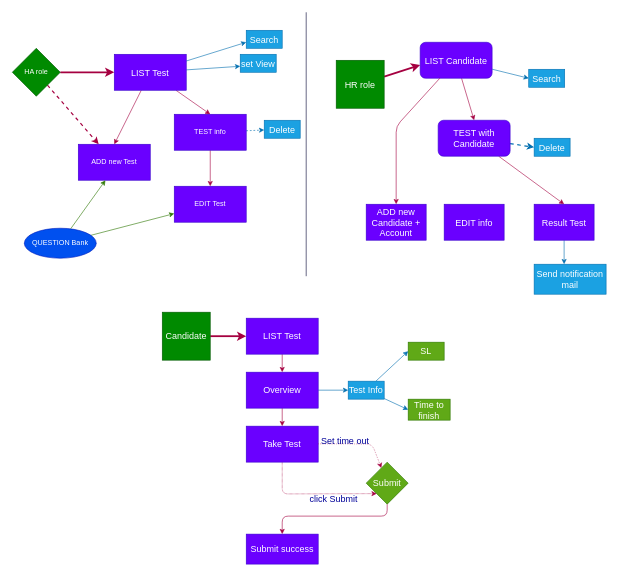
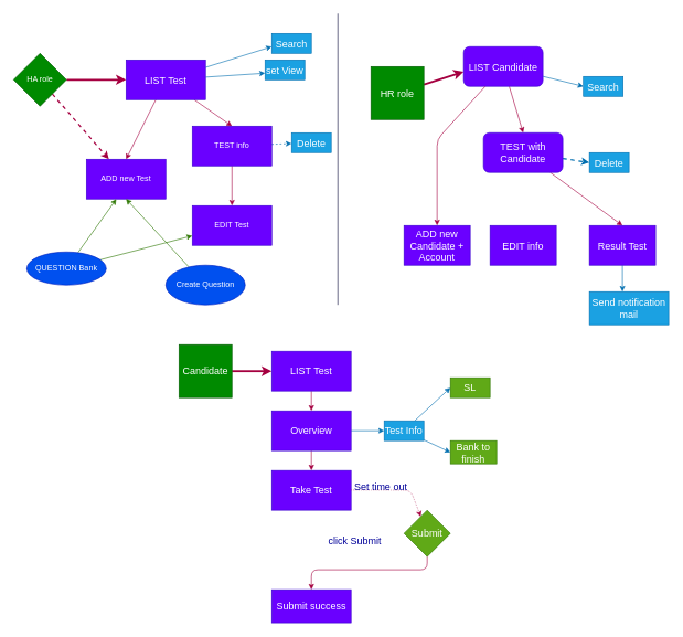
  <mxCell id="0" />
  <mxCell id="1" parent="0" />
  <mxCell id="2" style="edgeStyle=none;html=1;entryX=0;entryY=0.5;entryDx=0;entryDy=0;fillColor=#d80073;strokeColor=#A50040;strokeWidth=3;" parent="1" source="4" target="9" edge="1"><mxGeometry relative="1" as="geometry" /></mxCell>
  <mxCell id="3" style="edgeStyle=none;html=1;fontSize=15;fontColor=#000099;strokeColor=#A50040;strokeWidth=2;fillColor=#d80073;dashed=1;" parent="1" source="4" target="10" edge="1"><mxGeometry relative="1" as="geometry" /></mxCell>
  <mxCell id="4" value="HA role" style="rhombus;whiteSpace=wrap;html=1;aspect=fixed;fillColor=#008a00;fontColor=#ffffff;strokeColor=#005700;" parent="1" vertex="1"><mxGeometry x="20" y="80" width="80" height="80" as="geometry" /></mxCell>
  <mxCell id="5" style="edgeStyle=none;html=1;strokeWidth=1;entryX=0.5;entryY=0;entryDx=0;entryDy=0;fillColor=#d80073;strokeColor=#A50040;" parent="1" source="9" target="10" edge="1"><mxGeometry relative="1" as="geometry"><mxPoint x="200" y="230" as="targetPoint" /></mxGeometry></mxCell>
  <mxCell id="6" style="edgeStyle=none;html=1;entryX=0.5;entryY=0;entryDx=0;entryDy=0;strokeWidth=1;fillColor=#d80073;strokeColor=#A50040;" parent="1" source="9" target="13" edge="1"><mxGeometry relative="1" as="geometry" /></mxCell>
  <mxCell id="7" style="edgeStyle=none;html=1;strokeWidth=1;fillColor=#1ba1e2;strokeColor=#006EAF;" parent="1" source="9" edge="1"><mxGeometry relative="1" as="geometry"><mxPoint x="410" y="70" as="targetPoint" /></mxGeometry></mxCell>
  <mxCell id="8" style="edgeStyle=none;html=1;strokeWidth=1;fillColor=#1ba1e2;strokeColor=#006EAF;" parent="1" source="9" edge="1"><mxGeometry relative="1" as="geometry"><mxPoint x="400" y="110" as="targetPoint" /></mxGeometry></mxCell>
  <mxCell id="9" value="&lt;font style=&quot;font-size: 15px&quot;&gt;LIST Test&lt;/font&gt;" style="rounded=0;whiteSpace=wrap;html=1;fillColor=#6a00ff;fontColor=#ffffff;strokeColor=#3700CC;" parent="1" vertex="1"><mxGeometry x="190" y="90" width="120" height="60" as="geometry" /></mxCell>
  <mxCell id="10" value="ADD new Test" style="rounded=0;whiteSpace=wrap;html=1;fillColor=#6a00ff;fontColor=#ffffff;strokeColor=#3700CC;" parent="1" vertex="1"><mxGeometry x="130" y="240" width="120" height="60" as="geometry" /></mxCell>
  <mxCell id="11" style="edgeStyle=none;html=1;entryX=0.5;entryY=0;entryDx=0;entryDy=0;strokeWidth=1;fillColor=#d80073;strokeColor=#A50040;" parent="1" source="13" target="14" edge="1"><mxGeometry relative="1" as="geometry" /></mxCell>
  <mxCell id="12" style="edgeStyle=none;html=1;fontSize=15;fontColor=#000099;strokeColor=#006EAF;strokeWidth=1;dashed=1;fillColor=#1ba1e2;" parent="1" source="13" target="22" edge="1"><mxGeometry relative="1" as="geometry" /></mxCell>
  <mxCell id="13" value="TEST info" style="rounded=0;whiteSpace=wrap;html=1;fillColor=#6a00ff;fontColor=#ffffff;strokeColor=#3700CC;" parent="1" vertex="1"><mxGeometry x="290" y="190" width="120" height="60" as="geometry" /></mxCell>
  <mxCell id="14" value="EDIT Test" style="rounded=0;whiteSpace=wrap;html=1;fillColor=#6a00ff;fontColor=#ffffff;strokeColor=#3700CC;" parent="1" vertex="1"><mxGeometry x="290" y="310" width="120" height="60" as="geometry" /></mxCell>
  <mxCell id="15" style="edgeStyle=none;html=1;entryX=0.377;entryY=1.003;entryDx=0;entryDy=0;entryPerimeter=0;strokeWidth=1;fillColor=#60a917;strokeColor=#2D7600;" parent="1" source="17" target="10" edge="1"><mxGeometry relative="1" as="geometry" /></mxCell>
  <mxCell id="16" style="edgeStyle=none;html=1;strokeWidth=1;fillColor=#60a917;strokeColor=#2D7600;" parent="1" source="17" target="14" edge="1"><mxGeometry relative="1" as="geometry" /></mxCell>
  <mxCell id="17" value="QUESTION Bank" style="ellipse;whiteSpace=wrap;html=1;fillColor=#0050ef;fontColor=#ffffff;strokeColor=#001DBC;" parent="1" vertex="1"><mxGeometry x="40" y="380" width="120" height="50" as="geometry" /></mxCell>
+ <mxCell id="18" style="edgeStyle=none;html=1;entryX=0.5;entryY=1;entryDx=0;entryDy=0;strokeWidth=1;fillColor=#60a917;strokeColor=#2D7600;" parent="1" source="19" target="10" edge="1"><mxGeometry relative="1" as="geometry" /></mxCell>
+ <mxCell id="19" value="Create Question" style="ellipse;whiteSpace=wrap;html=1;fillColor=#0050ef;fontColor=#ffffff;strokeColor=#001DBC;" parent="1" vertex="1"><mxGeometry x="250" y="400" width="120" height="60" as="geometry" /></mxCell>
  <mxCell id="20" value="Search" style="text;html=1;strokeColor=#006EAF;fillColor=#1ba1e2;align=center;verticalAlign=middle;whiteSpace=wrap;rounded=0;fontColor=#ffffff;fontSize=15;" parent="1" vertex="1"><mxGeometry x="410" y="50" width="60" height="30" as="geometry" /></mxCell>
  <mxCell id="21" value="set View" style="text;html=1;strokeColor=#006EAF;fillColor=#1ba1e2;align=center;verticalAlign=middle;whiteSpace=wrap;rounded=0;fontColor=#ffffff;fontSize=15;" parent="1" vertex="1"><mxGeometry x="400" y="90" width="60" height="30" as="geometry" /></mxCell>
  <mxCell id="22" value="Delete" style="text;html=1;strokeColor=#006EAF;fillColor=#1ba1e2;align=center;verticalAlign=middle;whiteSpace=wrap;rounded=0;fontColor=#ffffff;fontSize=15;" parent="1" vertex="1"><mxGeometry x="440" y="200" width="60" height="30" as="geometry" /></mxCell>
  <mxCell id="23" style="edgeStyle=none;html=1;entryX=0;entryY=0.63;entryDx=0;entryDy=0;fontSize=15;fontColor=#000099;strokeWidth=3;fillColor=#d80073;strokeColor=#A50040;entryPerimeter=0;" parent="1" source="24" target="27" edge="1"><mxGeometry relative="1" as="geometry" /></mxCell>
  <mxCell id="24" value="HR role" style="whiteSpace=wrap;html=1;aspect=fixed;fontSize=15;fontColor=#ffffff;fillColor=#008a00;strokeColor=#005700;" parent="1" vertex="1"><mxGeometry x="560" y="100" width="80" height="80" as="geometry" /></mxCell>
  <mxCell id="25" style="edgeStyle=none;html=1;entryX=0.5;entryY=0;entryDx=0;entryDy=0;fontSize=15;fontColor=#000099;strokeWidth=1;fillColor=#d80073;strokeColor=#A50040;" parent="1" source="27" target="31" edge="1"><mxGeometry relative="1" as="geometry" /></mxCell>
  <mxCell id="26" style="edgeStyle=none;html=1;fontSize=15;fontColor=#000099;strokeWidth=1;fillColor=#1ba1e2;strokeColor=#006EAF;entryX=0;entryY=0.5;entryDx=0;entryDy=0;" parent="1" source="27" target="34" edge="1"><mxGeometry relative="1" as="geometry"><mxPoint x="890" y="80" as="targetPoint" /></mxGeometry></mxCell>
  <mxCell id="27" value="LIST Candidate" style="rounded=1;whiteSpace=wrap;html=1;fontSize=15;fontColor=#ffffff;fillColor=#6a00ff;strokeColor=#3700CC;" parent="1" vertex="1"><mxGeometry x="700" y="70" width="120" height="60" as="geometry" /></mxCell>
  <mxCell id="28" style="edgeStyle=none;html=1;entryX=0.5;entryY=0;entryDx=0;entryDy=0;fontSize=15;fontColor=#000099;strokeWidth=1;fillColor=#d80073;strokeColor=#A50040;" parent="1" source="27" target="32" edge="1"><mxGeometry relative="1" as="geometry"><Array as="points"><mxPoint x="660" y="210" /></Array></mxGeometry></mxCell>
  <mxCell id="29" style="edgeStyle=none;html=1;fontSize=15;fontColor=#000099;strokeWidth=1;entryX=0.5;entryY=0;entryDx=0;entryDy=0;fillColor=#d80073;strokeColor=#A50040;" parent="1" source="31" target="36" edge="1"><mxGeometry relative="1" as="geometry"><mxPoint x="950" y="340" as="targetPoint" /></mxGeometry></mxCell>
  <mxCell id="30" style="edgeStyle=none;html=1;entryX=0;entryY=0.5;entryDx=0;entryDy=0;fontSize=15;fontColor=#000099;strokeWidth=2;fillColor=#1ba1e2;strokeColor=#006EAF;dashed=1;" parent="1" source="31" target="39" edge="1"><mxGeometry relative="1" as="geometry" /></mxCell>
  <mxCell id="31" value="TEST with Candidate" style="rounded=1;whiteSpace=wrap;html=1;fontSize=15;fontColor=#ffffff;fillColor=#6a00ff;strokeColor=#3700CC;" parent="1" vertex="1"><mxGeometry x="730" y="200" width="120" height="60" as="geometry" /></mxCell>
  <mxCell id="32" value="ADD new Candidate + Account" style="rounded=0;whiteSpace=wrap;html=1;fontSize=15;fontColor=#ffffff;fillColor=#6a00ff;strokeColor=#3700CC;" parent="1" vertex="1"><mxGeometry x="610" y="340" width="100" height="60" as="geometry" /></mxCell>
  <mxCell id="33" value="EDIT info" style="rounded=0;whiteSpace=wrap;html=1;fontSize=15;fontColor=#ffffff;fillColor=#6a00ff;strokeColor=#3700CC;" parent="1" vertex="1"><mxGeometry x="740" y="340" width="100" height="60" as="geometry" /></mxCell>
  <mxCell id="34" value="Search" style="text;html=1;strokeColor=#006EAF;fillColor=#1ba1e2;align=center;verticalAlign=middle;whiteSpace=wrap;rounded=0;fontSize=15;fontColor=#ffffff;" parent="1" vertex="1"><mxGeometry x="881" y="115" width="60" height="30" as="geometry" /></mxCell>
  <mxCell id="35" style="edgeStyle=none;html=1;fontSize=15;fontColor=#000099;strokeColor=#006EAF;strokeWidth=1;fillColor=#1ba1e2;" parent="1" source="36" edge="1"><mxGeometry relative="1" as="geometry"><mxPoint x="940" y="440" as="targetPoint" /></mxGeometry></mxCell>
  <mxCell id="36" value="Result Test" style="rounded=0;whiteSpace=wrap;html=1;fontSize=15;fontColor=#ffffff;fillColor=#6a00ff;strokeColor=#3700CC;" parent="1" vertex="1"><mxGeometry x="890" y="340" width="100" height="60" as="geometry" /></mxCell>
  <mxCell id="37" style="edgeStyle=none;html=1;entryX=0;entryY=0.5;entryDx=0;entryDy=0;fontSize=15;fontColor=#000099;strokeWidth=3;fillColor=#d80073;strokeColor=#A50040;" parent="1" source="38" target="41" edge="1"><mxGeometry relative="1" as="geometry" /></mxCell>
  <mxCell id="38" value="Candidate" style="whiteSpace=wrap;html=1;aspect=fixed;fontSize=15;fontColor=#ffffff;fillColor=#008a00;strokeColor=#005700;" parent="1" vertex="1"><mxGeometry x="270" y="520" width="80" height="80" as="geometry" /></mxCell>
  <mxCell id="39" value="Delete" style="text;html=1;strokeColor=#006EAF;fillColor=#1ba1e2;align=center;verticalAlign=middle;whiteSpace=wrap;rounded=0;fontSize=15;fontColor=#ffffff;" parent="1" vertex="1"><mxGeometry x="890" y="230" width="60" height="30" as="geometry" /></mxCell>
  <mxCell id="40" style="edgeStyle=none;html=1;entryX=0.5;entryY=0;entryDx=0;entryDy=0;fontSize=15;fontColor=#000099;strokeWidth=1;fillColor=#d80073;strokeColor=#A50040;" parent="1" source="41" target="44" edge="1"><mxGeometry relative="1" as="geometry" /></mxCell>
  <mxCell id="41" value="LIST Test" style="rounded=0;whiteSpace=wrap;html=1;fontSize=15;fontColor=#ffffff;fillColor=#6a00ff;strokeColor=#3700CC;" parent="1" vertex="1"><mxGeometry x="410" y="530" width="120" height="60" as="geometry" /></mxCell>
  <mxCell id="42" style="edgeStyle=none;html=1;fontSize=15;fontColor=#000099;strokeWidth=1;fillColor=#1ba1e2;strokeColor=#006EAF;entryX=0;entryY=0.5;entryDx=0;entryDy=0;" parent="1" source="44" target="47" edge="1"><mxGeometry relative="1" as="geometry"><mxPoint x="580" y="620" as="targetPoint" /></mxGeometry></mxCell>
  <mxCell id="43" style="edgeStyle=none;html=1;entryX=0.5;entryY=0;entryDx=0;entryDy=0;fontSize=15;fontColor=#000099;strokeColor=#A50040;strokeWidth=1;fillColor=#d80073;" parent="1" source="44" target="52" edge="1"><mxGeometry relative="1" as="geometry" /></mxCell>
  <mxCell id="44" value="Overview" style="rounded=0;whiteSpace=wrap;html=1;fontSize=15;fontColor=#ffffff;fillColor=#6a00ff;strokeColor=#3700CC;" parent="1" vertex="1"><mxGeometry x="410" y="620" width="120" height="60" as="geometry" /></mxCell>
  <mxCell id="45" style="edgeStyle=none;html=1;fontSize=15;fontColor=#000099;strokeWidth=1;fillColor=#1ba1e2;strokeColor=#006EAF;entryX=0;entryY=0.5;entryDx=0;entryDy=0;" parent="1" source="47" target="48" edge="1"><mxGeometry relative="1" as="geometry"><mxPoint x="670" y="580" as="targetPoint" /></mxGeometry></mxCell>
  <mxCell id="46" style="edgeStyle=none;html=1;fontSize=15;fontColor=#000099;strokeWidth=1;fillColor=#1ba1e2;strokeColor=#006EAF;entryX=0;entryY=0.5;entryDx=0;entryDy=0;" parent="1" source="47" target="49" edge="1"><mxGeometry relative="1" as="geometry"><mxPoint x="680" y="660" as="targetPoint" /></mxGeometry></mxCell>
  <mxCell id="47" value="Test Info" style="text;html=1;strokeColor=#006EAF;fillColor=#1ba1e2;align=center;verticalAlign=middle;whiteSpace=wrap;rounded=0;fontSize=15;fontColor=#ffffff;" parent="1" vertex="1"><mxGeometry x="580" y="635" width="60" height="30" as="geometry" /></mxCell>
  <mxCell id="48" value="SL" style="text;html=1;strokeColor=#2D7600;fillColor=#60a917;align=center;verticalAlign=middle;whiteSpace=wrap;rounded=0;fontSize=15;fontColor=#ffffff;" parent="1" vertex="1"><mxGeometry x="680" y="570" width="60" height="30" as="geometry" /></mxCell>
- <mxCell id="49" value="Time to finish" style="text;html=1;strokeColor=#2D7600;fillColor=#60a917;align=center;verticalAlign=middle;whiteSpace=wrap;rounded=0;fontSize=15;fontColor=#ffffff;" parent="1" vertex="1"><mxGeometry x="680" y="665" width="70" height="35" as="geometry" /></mxCell>
+ <mxCell id="49" value="Bank to finish" style="text;html=1;strokeColor=#2D7600;fillColor=#60a917;align=center;verticalAlign=middle;whiteSpace=wrap;rounded=0;fontSize=15;fontColor=#ffffff;" parent="1" vertex="1"><mxGeometry x="680" y="665" width="70" height="35" as="geometry" /></mxCell>
  <mxCell id="50" value="" style="endArrow=none;html=1;fontSize=15;fontColor=#000099;strokeWidth=1;strokeColor=#000033;" parent="1" edge="1"><mxGeometry width="50" height="50" relative="1" as="geometry"><mxPoint x="510" y="460" as="sourcePoint" /><mxPoint x="510" as="targetPoint" y="20" /></mxGeometry></mxCell>
- <mxCell id="51" style="edgeStyle=none;html=1;entryX=0;entryY=1;entryDx=0;entryDy=0;fontSize=15;fontColor=#000099;strokeColor=#A50040;strokeWidth=1;fillColor=#d80073;dashed=1;dashPattern=1 1;" parent="1" source="52" target="55" edge="1"><mxGeometry relative="1" as="geometry"><Array as="points"><mxPoint x="470" y="823" /></Array></mxGeometry></mxCell>
  <mxCell id="52" value="Take Test" style="rounded=0;whiteSpace=wrap;html=1;fontSize=15;fontColor=#ffffff;fillColor=#6a00ff;strokeColor=#3700CC;" parent="1" vertex="1"><mxGeometry x="410" y="710" width="120" height="60" as="geometry" /></mxCell>
  <mxCell id="53" value="Send n&lt;span style=&quot;text-align: left&quot;&gt;otification mail&lt;/span&gt;&lt;div class=&quot;QmZWSe&quot;&gt;&lt;div class=&quot;DHcWmd&quot;&gt;&lt;/div&gt;&lt;/div&gt;" style="text;html=1;strokeColor=#006EAF;fillColor=#1ba1e2;align=center;verticalAlign=middle;whiteSpace=wrap;rounded=0;fontSize=15;fontColor=#ffffff;" parent="1" vertex="1"><mxGeometry x="890" y="440" width="120" height="50" as="geometry" /></mxCell>
  <mxCell id="54" style="edgeStyle=none;html=1;fontSize=15;fontColor=#000099;strokeColor=#A50040;strokeWidth=1;exitX=0.5;exitY=1;exitDx=0;exitDy=0;entryX=0.5;entryY=0;entryDx=0;entryDy=0;fillColor=#d80073;" parent="1" source="55" target="59" edge="1"><mxGeometry relative="1" as="geometry"><mxPoint x="470" y="860" as="targetPoint" /><Array as="points"><mxPoint x="645" y="860" /><mxPoint x="470" y="860" /></Array></mxGeometry></mxCell>
  <mxCell id="55" value="Submit" style="rhombus;whiteSpace=wrap;html=1;fontSize=15;fontColor=#ffffff;fillColor=#60a917;strokeColor=#2D7600;" parent="1" vertex="1"><mxGeometry x="610" y="770" width="70" height="70" as="geometry" /></mxCell>
  <mxCell id="56" value="" style="endArrow=classic;html=1;fontSize=15;fontColor=#000099;strokeColor=#A50040;strokeWidth=1;fillColor=#d80073;dashed=1;dashPattern=1 2;" parent="1" target="55" edge="1"><mxGeometry relative="1" as="geometry"><mxPoint x="530" y="739.5" as="sourcePoint" /><mxPoint x="630" y="739.5" as="targetPoint" /><Array as="points"><mxPoint x="580" y="739.5" /><mxPoint x="620" y="740" /></Array></mxGeometry></mxCell>
  <mxCell id="57" value="Set time out" style="text;html=1;strokeColor=none;fillColor=none;align=center;verticalAlign=middle;whiteSpace=wrap;rounded=0;fontSize=15;fontColor=#000099;" parent="1" vertex="1"><mxGeometry x="530" y="720" width="90" height="30" as="geometry" /></mxCell>
- <mxCell id="58" value="click Submit" style="text;strokeColor=none;fillColor=none;align=left;verticalAlign=middle;spacingLeft=4;spacingRight=4;overflow=hidden;points=[[0,0.5],[1,0.5]];portConstraint=eastwest;rotatable=0;fontSize=15;fontColor=#000099;" parent="1" vertex="1"><mxGeometry x="510" y="815" width="90" height="30" as="geometry" /></mxCell>
+ <mxCell id="58" value="click Submit" style="text;strokeColor=none;fillColor=none;align=left;verticalAlign=middle;spacingLeft=4;spacingRight=4;overflow=hidden;points=[[0,0.5],[1,0.5]];portConstraint=eastwest;rotatable=0;fontSize=15;fontColor=#000099;" parent="1" vertex="1"><mxGeometry x="490" y="800" width="90" height="30" as="geometry" /></mxCell>
  <mxCell id="59" value="Submit success" style="rounded=0;whiteSpace=wrap;html=1;fontSize=15;fontColor=#ffffff;fillColor=#6a00ff;strokeColor=#3700CC;" parent="1" vertex="1"><mxGeometry x="410" y="890" width="120" height="50" as="geometry" /></mxCell>
